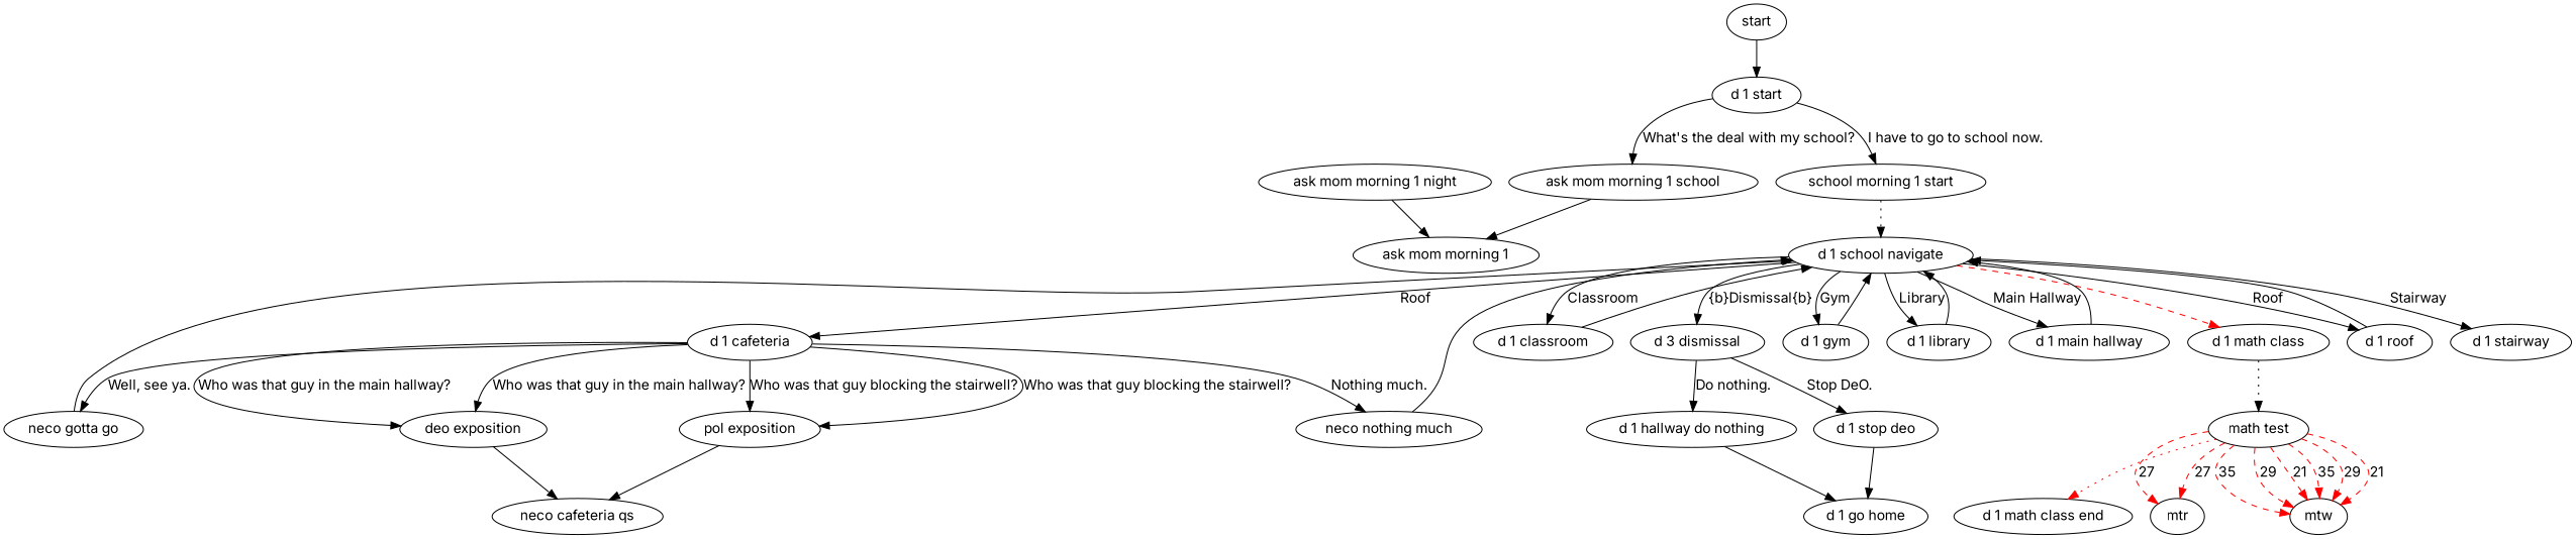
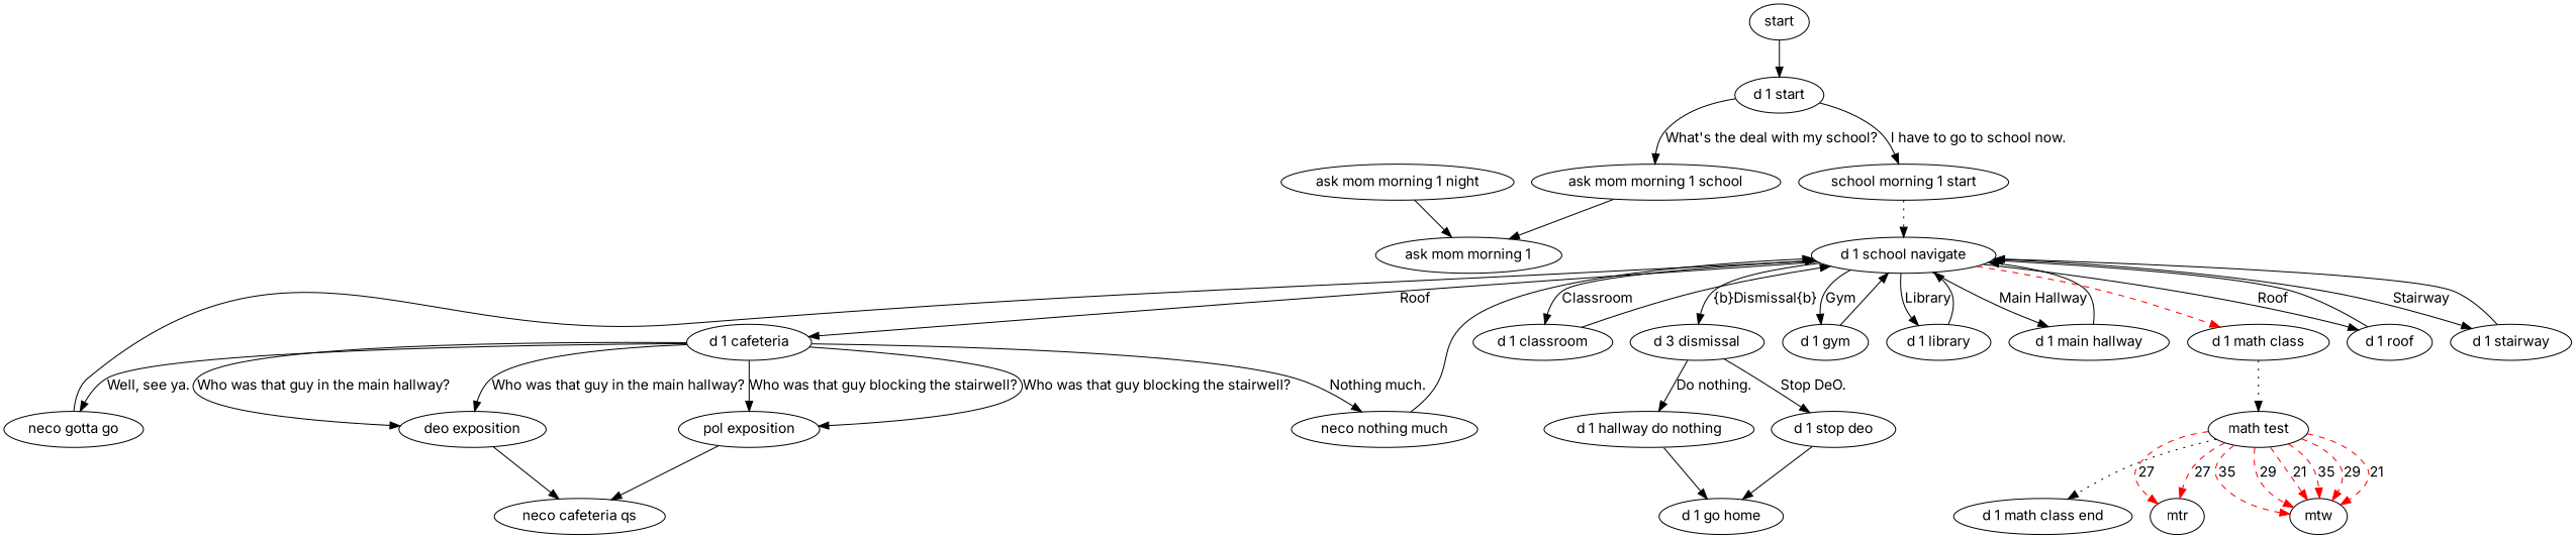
  digraph {
    fontname=Inter
    node [fontname=Inter]
    edge [fontname=Inter]
    n1 [label="ask mom morning 1"]
    n2 [label="ask mom morning 1 night"]
    n3 [label="ask mom morning 1 school"]
    n4 [label="d 1 cafeteria"]
    n5 [label="deo exposition"]
    n6 [label="neco gotta go"]
    n7 [label="neco nothing much"]
    n8 [label="pol exposition"]
    n9 [label="neco cafeteria qs"]
    n10 [label="d 1 school navigate"]
    n11 [label="d 1 classroom"]
    n12 [label="d 3 dismissal"]
    n13 [label="d 1 gym"]
    n14 [label="d 1 library"]
    n15 [label="d 1 main hallway"]
    n16 [label="d 1 math class"]
    n17 [label="d 1 roof"]
    n18 [label="d 1 stairway"]
    n19 [label="d 1 hallway do nothing"]
    n20 [label="d 1 go home"]
    n21 [label="d 1 stop deo"]
    n22 [label="math test"]
    n23 [label="d 1 math class end"]
    n24 [label=mtr]
    n25 [label=mtw]
    n26 [label="d 1 start"]
    n27 [label="school morning 1 start"]
    n28 [label=start]
    n2 -> n1
    n3 -> n1
    n4 -> n5 [label="Who was that guy in the main hallway?"]
    n4 -> n5 [label="Who was that guy in the main hallway?"]
    n4 -> n6 [label="Well, see ya."]
    n4 -> n7 [label="Nothing much."]
    n4 -> n8 [label="Who was that guy blocking the stairwell?"]
    n4 -> n8 [label="Who was that guy blocking the stairwell?"]
    n5 -> n9
    n6 -> n10
    n7 -> n10
    n8 -> n9
    n10 -> n4 [label=Roof]
    n10 -> n11 [label=Classroom]
    n10 -> n12 [label="{b}Dismissal{b}"]
    n10 -> n13 [label=Gym]
    n10 -> n14 [label=Library]
    n10 -> n15 [label="Main Hallway"]
    n10 -> n16 [color=red style=dashed]
    n10 -> n17 [label=Roof]
    n10 -> n18 [label=Stairway]
    n11 -> n10
    n12 -> n19 [label="Do nothing."]
    n12 -> n21 [label="Stop DeO."]
    n13 -> n10
    n14 -> n10
    n15 -> n10
    n16 -> n22 [style=dotted]
    n17 -> n10
+   n18 -> n10
    n19 -> n20
    n21 -> n20
-   n22 -> n23 [style=dotted color=red]
+   n22 -> n23 [style=dotted]
    n22 -> n24 [color=red label=27 style=dashed]
    n22 -> n24 [color=red label=27 style=dashed]
    n22 -> n25 [color=red label=35 style=dashed]
    n22 -> n25 [color=red label=29 style=dashed]
    n22 -> n25 [color=red label=21 style=dashed]
    n22 -> n25 [color=red label=35 style=dashed]
    n22 -> n25 [color=red label=29 style=dashed]
    n22 -> n25 [color=red label=21 style=dashed]
    n26 -> n3 [label="What's the deal with my school?"]
    n26 -> n27 [label="I have to go to school now."]
    n27 -> n10 [style=dotted]
    n28 -> n26
  }
